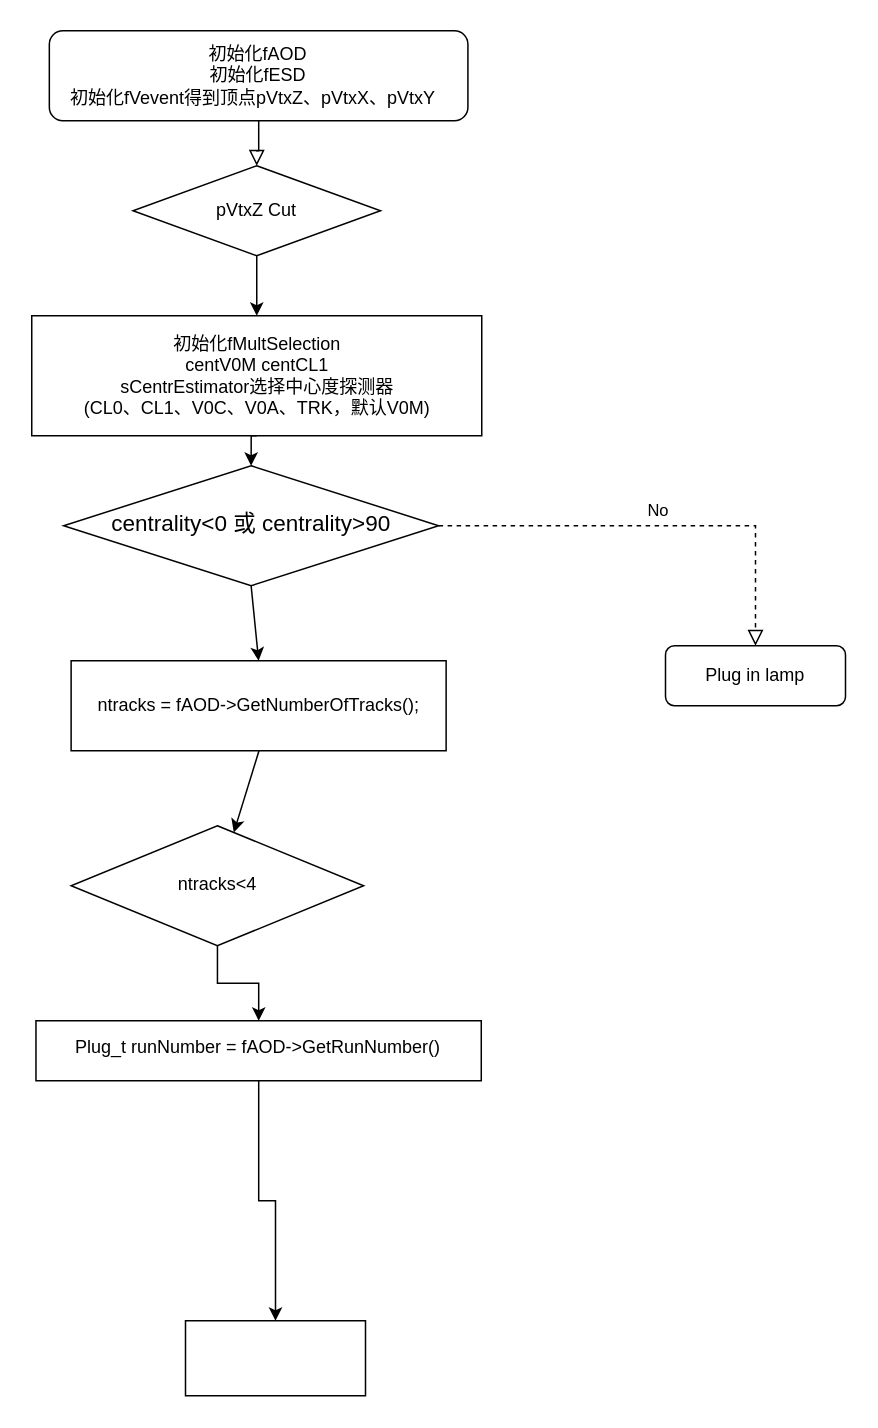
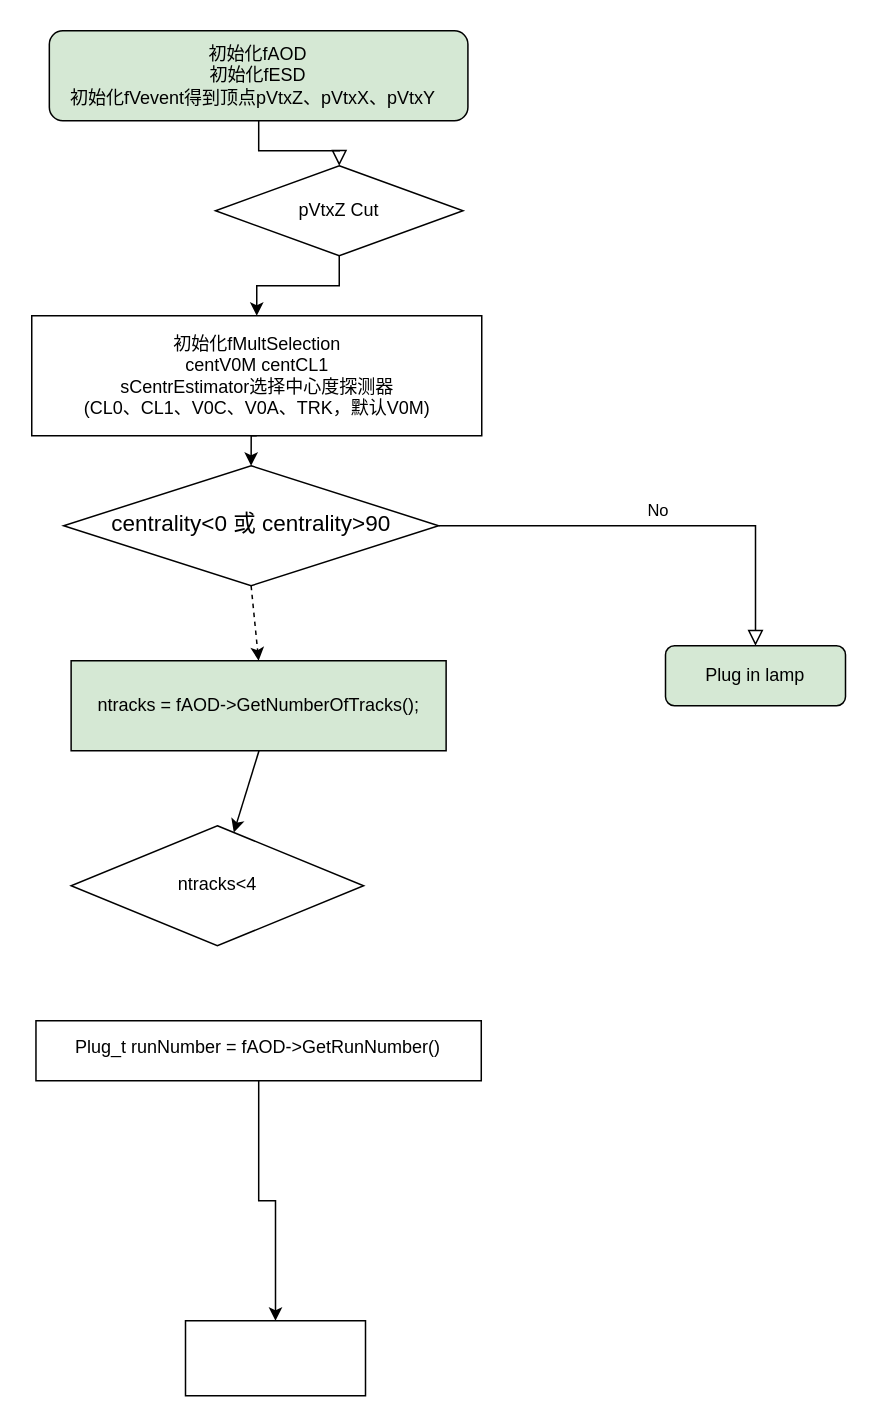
  <mxCell id="0" />
  <mxCell id="1" parent="0" />
  <mxCell id="2" value="" style="rounded=0;html=1;jettySize=auto;orthogonalLoop=1;fontSize=11;endArrow=block;endFill=0;endSize=8;strokeWidth=1;shadow=0;labelBackgroundColor=none;edgeStyle=orthogonalEdgeStyle;entryX=0.5;entryY=0;entryDx=0;entryDy=0;" parent="1" source="3" target="9" edge="1"><mxGeometry relative="1" as="geometry" /></mxCell>
- <mxCell id="3" value="初始化fAOD&lt;br&gt;初始化fESD&lt;br&gt;初始化fVevent得到顶点pVtxZ、pVtxX、pVtxY&amp;nbsp;&amp;nbsp;" style="rounded=1;whiteSpace=wrap;html=1;fontSize=12;glass=0;strokeWidth=1;shadow=0;" parent="1" vertex="1"><mxGeometry x="32.22" y="20" width="279.06" height="60" as="geometry" /></mxCell>
- <mxCell id="4" value="No" style="edgeStyle=orthogonalEdgeStyle;rounded=0;html=1;jettySize=auto;orthogonalLoop=1;fontSize=11;endArrow=block;endFill=0;endSize=8;strokeWidth=1;shadow=0;labelBackgroundColor=none;dashed=1;" parent="1" source="5" target="6" edge="1"><mxGeometry y="10" relative="1" as="geometry"><mxPoint as="offset" /></mxGeometry></mxCell>
+ <mxCell id="3" value="初始化fAOD&lt;br&gt;初始化fESD&lt;br&gt;初始化fVevent得到顶点pVtxZ、pVtxX、pVtxY&amp;nbsp;&amp;nbsp;" style="rounded=1;whiteSpace=wrap;html=1;fontSize=12;glass=0;strokeWidth=1;shadow=0;fillColor=#d5e8d4;" parent="1" vertex="1"><mxGeometry x="32.22" y="20" width="279.06" height="60" as="geometry" /></mxCell>
+ <mxCell id="4" value="No" style="edgeStyle=orthogonalEdgeStyle;rounded=0;html=1;jettySize=auto;orthogonalLoop=1;fontSize=11;endArrow=block;endFill=0;endSize=8;strokeWidth=1;shadow=0;labelBackgroundColor=none;" parent="1" source="5" target="6" edge="1"><mxGeometry y="10" relative="1" as="geometry"><mxPoint as="offset" /></mxGeometry></mxCell>
  <mxCell id="5" value="&lt;div style=&quot;font-size: 15px ; line-height: 20px&quot;&gt;centrality&amp;lt;0 或 centrality&amp;gt;90&lt;/div&gt;" style="rhombus;whiteSpace=wrap;html=1;shadow=0;fontFamily=Helvetica;fontSize=12;align=center;strokeWidth=1;spacing=6;spacingTop=-4;" parent="1" vertex="1"><mxGeometry x="41.75" y="310" width="250" height="80" as="geometry" /></mxCell>
- <mxCell id="6" value="Plug in lamp" style="rounded=1;whiteSpace=wrap;html=1;fontSize=12;glass=0;strokeWidth=1;shadow=0;" parent="1" vertex="1"><mxGeometry x="443" y="430" width="120" height="40" as="geometry" /></mxCell>
+ <mxCell id="6" value="Plug in lamp" style="rounded=1;whiteSpace=wrap;html=1;fontSize=12;glass=0;strokeWidth=1;shadow=0;fillColor=#d5e8d4;" parent="1" vertex="1"><mxGeometry x="443" y="430" width="120" height="40" as="geometry" /></mxCell>
  <mxCell id="7" style="edgeStyle=orthogonalEdgeStyle;rounded=0;orthogonalLoop=1;jettySize=auto;html=1;exitX=0.5;exitY=1;exitDx=0;exitDy=0;entryX=0.5;entryY=0;entryDx=0;entryDy=0;" edge="1" parent="1" source="10" target="5"><mxGeometry relative="1" as="geometry"><mxPoint x="111.75" y="420" as="sourcePoint" /></mxGeometry></mxCell>
  <mxCell id="8" value="" style="edgeStyle=orthogonalEdgeStyle;rounded=0;orthogonalLoop=1;jettySize=auto;html=1;" edge="1" parent="1" source="9" target="10"><mxGeometry relative="1" as="geometry" /></mxCell>
- <mxCell id="9" value="pVtxZ Cut" style="rhombus;whiteSpace=wrap;html=1;" vertex="1" parent="1"><mxGeometry x="88" y="110" width="165" height="60" as="geometry" /></mxCell>
+ <mxCell id="9" value="pVtxZ Cut" style="rhombus;whiteSpace=wrap;html=1;" vertex="1" parent="1"><mxGeometry x="143" y="110" width="165" height="60" as="geometry" /></mxCell>
  <mxCell id="10" value="初始化fMultSelection&lt;br&gt;centV0M centCL1&lt;br&gt;sCentrEstimator选择中心度探测器&lt;br&gt;(CL0、CL1、V0C、V0A、TRK，默认V0M)" style="whiteSpace=wrap;html=1;" vertex="1" parent="1"><mxGeometry x="20.5" y="210" width="300" height="80" as="geometry" /></mxCell>
- <mxCell id="11" value="ntracks = fAOD-&amp;gt;GetNumberOfTracks();" style="rounded=0;whiteSpace=wrap;html=1;labelBackgroundColor=none;fontFamily=Helvetica;fontColor=#000000;" vertex="1" parent="1"><mxGeometry x="46.75" y="440" width="250" height="60" as="geometry" /></mxCell>
- <mxCell id="12" value="" style="endArrow=classic;html=1;rounded=0;fontFamily=Helvetica;fontColor=#000000;exitX=0.5;exitY=1;exitDx=0;exitDy=0;entryX=0.5;entryY=0;entryDx=0;entryDy=0;" edge="1" parent="1" source="5" target="11"><mxGeometry width="50" height="50" relative="1" as="geometry"><mxPoint x="113" y="560" as="sourcePoint" /><mxPoint x="163" y="510" as="targetPoint" /></mxGeometry></mxCell>
- <mxCell id="13" value="" style="edgeStyle=orthogonalEdgeStyle;rounded=0;orthogonalLoop=1;jettySize=auto;html=1;fontFamily=Helvetica;fontColor=#000000;" edge="1" parent="1" source="14" target="17"><mxGeometry relative="1" as="geometry" /></mxCell>
+ <mxCell id="11" value="ntracks = fAOD-&amp;gt;GetNumberOfTracks();" style="rounded=0;whiteSpace=wrap;html=1;labelBackgroundColor=none;fontFamily=Helvetica;fontColor=#000000;fillColor=#d5e8d4;" vertex="1" parent="1"><mxGeometry x="46.75" y="440" width="250" height="60" as="geometry" /></mxCell>
+ <mxCell id="12" value="" style="endArrow=classic;html=1;rounded=0;fontFamily=Helvetica;fontColor=#000000;exitX=0.5;exitY=1;exitDx=0;exitDy=0;entryX=0.5;entryY=0;entryDx=0;entryDy=0;dashed=1;" edge="1" parent="1" source="5" target="11"><mxGeometry width="50" height="50" relative="1" as="geometry"><mxPoint x="113" y="560" as="sourcePoint" /><mxPoint x="163" y="510" as="targetPoint" /></mxGeometry></mxCell>
  <mxCell id="14" value="&lt;div style=&quot;font-size: 15px ; line-height: 20px&quot;&gt;&lt;span style=&quot;font-size: 12px&quot;&gt;ntracks&amp;lt;4&lt;/span&gt;&lt;br&gt;&lt;/div&gt;" style="rhombus;whiteSpace=wrap;html=1;shadow=0;fontFamily=Helvetica;fontSize=12;align=center;strokeWidth=1;spacing=6;spacingTop=-4;" vertex="1" parent="1"><mxGeometry x="46.75" y="550" width="195" height="80" as="geometry" /></mxCell>
  <mxCell id="15" value="" style="endArrow=classic;html=1;rounded=0;fontFamily=Helvetica;fontColor=#000000;" edge="1" parent="1" target="14"><mxGeometry width="50" height="50" relative="1" as="geometry"><mxPoint x="172" y="500" as="sourcePoint" /><mxPoint x="283" y="560" as="targetPoint" /></mxGeometry></mxCell>
  <mxCell id="16" value="" style="edgeStyle=orthogonalEdgeStyle;rounded=0;orthogonalLoop=1;jettySize=auto;html=1;fontFamily=Helvetica;fontColor=#000000;" edge="1" parent="1" source="17" target="18"><mxGeometry relative="1" as="geometry" /></mxCell>
  <mxCell id="17" value="&lt;div&gt;&lt;span&gt;Plug_t runNumber = fAOD-&amp;gt;GetRunNumber()&lt;/span&gt;&lt;/div&gt;" style="whiteSpace=wrap;html=1;shadow=0;strokeWidth=1;spacing=6;spacingTop=-4;" vertex="1" parent="1"><mxGeometry x="23.31" y="680" width="296.87" height="40" as="geometry" /></mxCell>
  <mxCell id="18" value="" style="whiteSpace=wrap;html=1;shadow=0;strokeWidth=1;spacing=6;spacingTop=-4;" vertex="1" parent="1"><mxGeometry x="123" y="880" width="120" height="50" as="geometry" /></mxCell>
